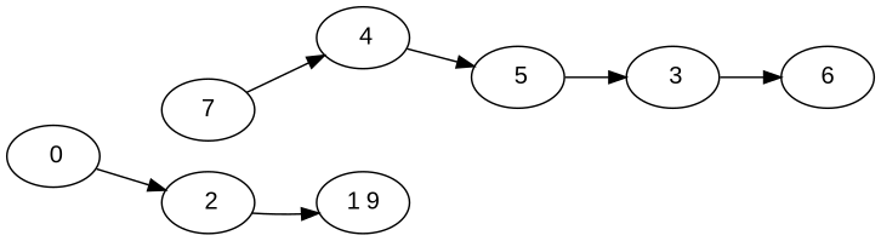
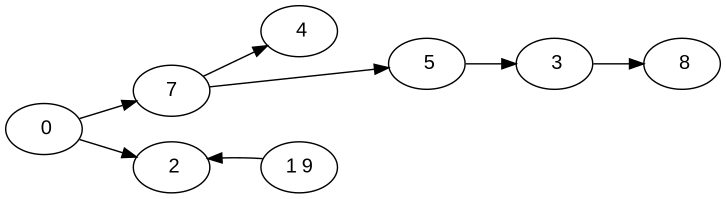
  digraph {
    fontname="Liberation Sans"
    rankdir=LR
    node [fontname="Liberation Sans"]
    edge [fontname="Liberation Sans"]
    n1 [label=7]
    " 0"
    " 2"
    " 4"
    " 5"
    " 3"
-   " 8" [label=6]
+   " 8"
    n8 [label="1 9"]
    n1 -> " 4"
-   " 4" -> " 5"
+   n1 -> " 5"
+   " 0" -> n1
    " 0" -> " 2"
-   " 2" -> n8
+   n8 -> " 2"
    " 5" -> " 3"
    " 3" -> " 8"
  }
